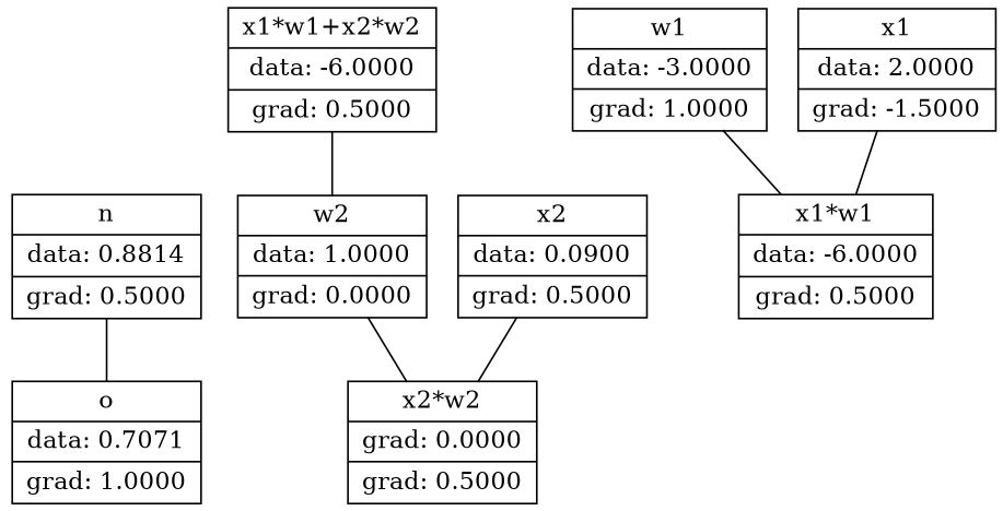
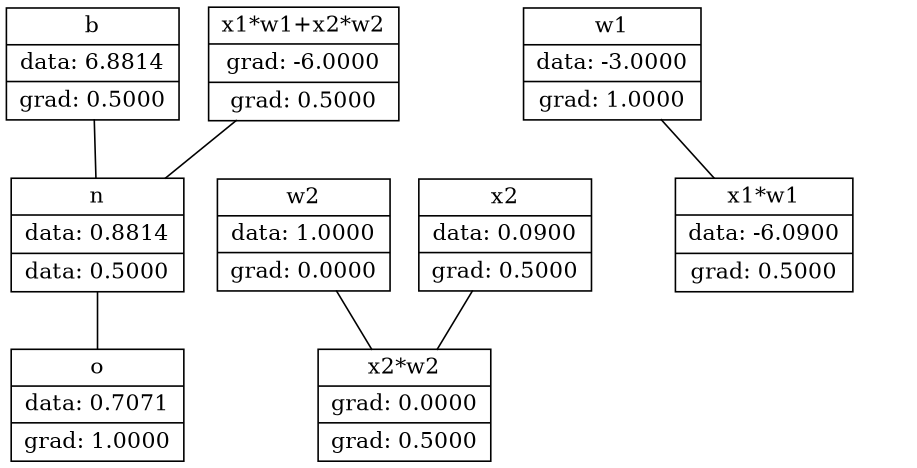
  graph {
    rankdir=TB
    node [shape=record]
-   n2 [label="{n | data: 0.8814 | grad: 0.5000}"]
+   n1 [label="{b | data: 6.8814 | grad: 0.5000}"]
+   n2 [label="{n | data: 0.8814 | data: 0.5000}"]
    n3 [label="{o | data: 0.7071 | grad: 1.0000}"]
    n4 [label="{w2 | data: 1.0000 | grad: 0.0000}"]
    n5 [label="{x2*w2 | grad: 0.0000 | grad: 0.5000}"]
-   n6 [label="{x1*w1+x2*w2 | data: -6.0000 | grad: 0.5000}"]
+   n6 [label="{x1*w1+x2*w2 | grad: -6.0000 | grad: 0.5000}"]
    n7 [label="{w1 | data: -3.0000 | grad: 1.0000}"]
-   n8 [label="{x1*w1 | data: -6.0000 | grad: 0.5000}"]
+   n8 [label="{x1*w1 | data: -6.0900 | grad: 0.5000}"]
    n9 [label="{x2 | data: 0.0900 | grad: 0.5000}"]
-   n10 [label="{x1 | data: 2.0000 | grad: -1.5000}"]
+   n1 -- n2
    n2 -- n3
    n4 -- n5
-   n6 -- n4
+   n6 -- n2
    n7 -- n8
    n9 -- n5
-   n10 -- n8
  }
